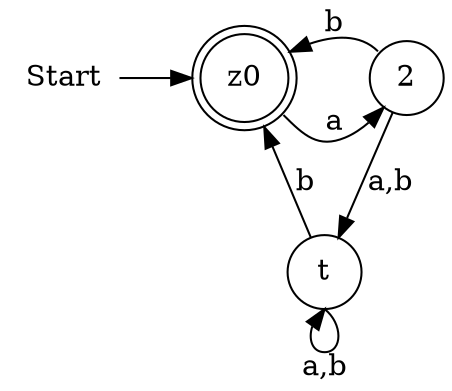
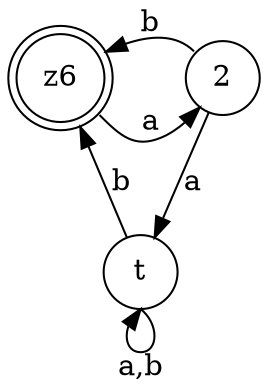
  digraph {
    node [shape=circle]
-   n1 [label=z0 shape=doublecircle]
+   n1 [label=z6 shape=doublecircle]
    n2 [label=2]
-   Start [shape=none]
    t
    subgraph sub_1 {
      rank=same
      n1
      n2
-     Start
    }
    n1 -> n2 [label=a tailport=se]
    n2 -> n1 [label=b tailport=nw]
-   n2 -> t [label="a,b"]
-   Start -> n1
+   n2 -> t [label=a]
    t -> n1 [label=b]
    t -> t [headport=s label="a,b" tailport=s]
  }
